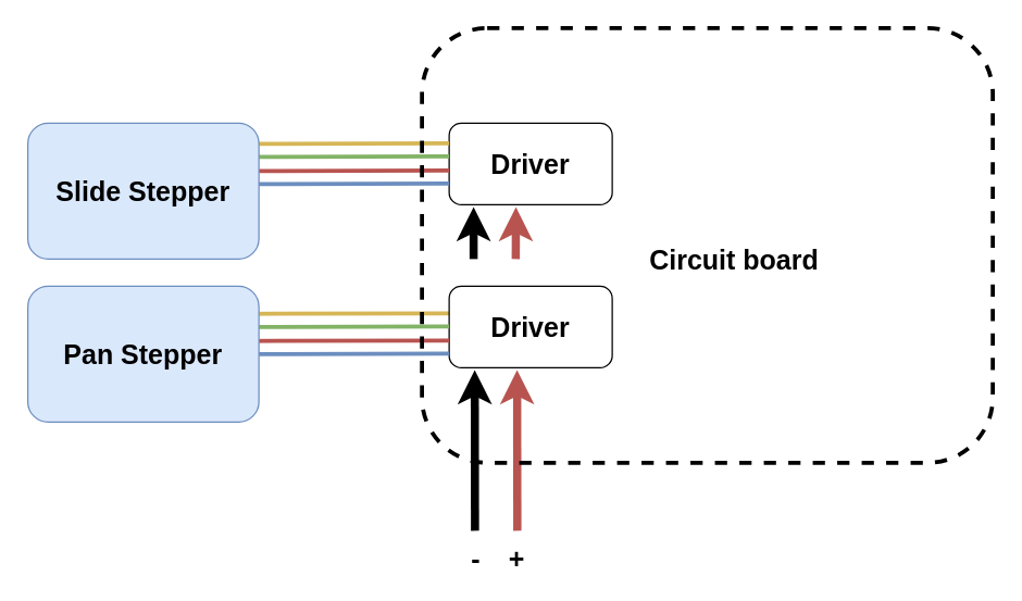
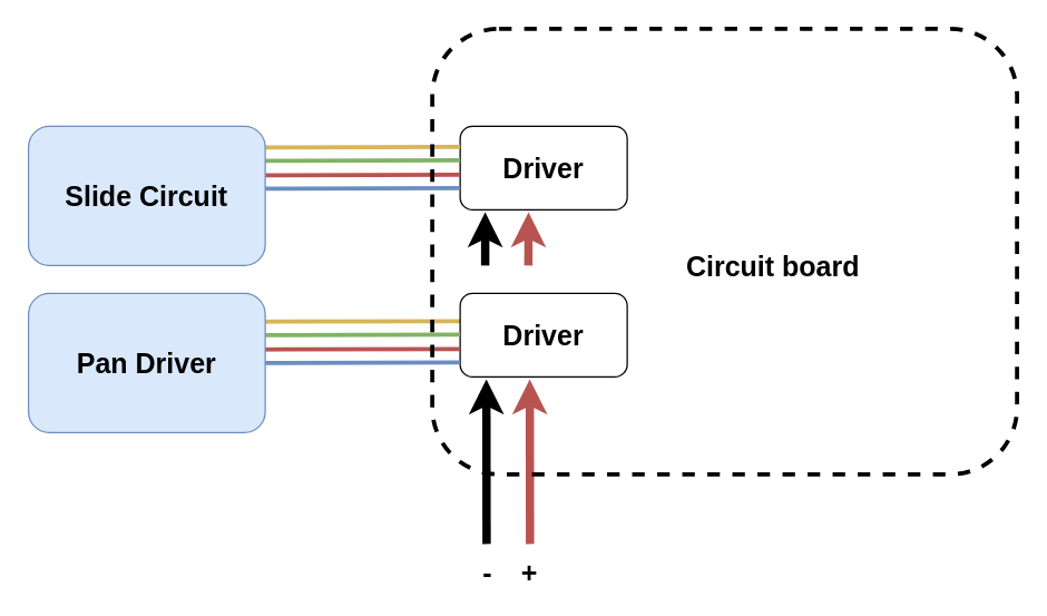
  <mxCell id="0" />
  <mxCell id="1" parent="0" />
  <mxCell id="2" value="" style="endArrow=none;html=1;strokeWidth=3;entryX=1;entryY=0.5;entryDx=0;entryDy=0;strokeColor=#d6b656;fillColor=#fff2cc;" edge="1" parent="1"><mxGeometry width="50" height="50" relative="1" as="geometry"><mxPoint x="330" y="230" as="sourcePoint" /><mxPoint x="175" y="230.35" as="targetPoint" /></mxGeometry></mxCell>
  <mxCell id="3" value="" style="endArrow=none;html=1;strokeWidth=6;targetPerimeterSpacing=13;endFill=0;startArrow=classic;startFill=1;exitX=0.157;exitY=1.028;exitDx=0;exitDy=0;exitPerimeter=0;" edge="1" parent="1" source="7"><mxGeometry width="50" height="50" relative="1" as="geometry"><mxPoint x="380" y="638" as="sourcePoint" /><mxPoint x="349" y="390" as="targetPoint" /></mxGeometry></mxCell>
  <mxCell id="4" value="&lt;b&gt;&lt;font style=&quot;font-size: 20px&quot;&gt;-&lt;/font&gt;&lt;/b&gt;" style="text;html=1;strokeColor=none;fillColor=none;align=center;verticalAlign=middle;whiteSpace=wrap;rounded=0;" vertex="1" parent="1"><mxGeometry x="280" y="400" width="140" height="20" as="geometry" /></mxCell>
  <mxCell id="5" value="&lt;b&gt;&lt;font style=&quot;font-size: 20px&quot;&gt;+&lt;/font&gt;&lt;/b&gt;" style="text;html=1;strokeColor=none;fillColor=none;align=center;verticalAlign=middle;whiteSpace=wrap;rounded=0;" vertex="1" parent="1"><mxGeometry x="310" y="400" width="140" height="20" as="geometry" /></mxCell>
- <mxCell id="6" value="&lt;b&gt;&lt;font style=&quot;font-size: 20px&quot;&gt;Circuit board&lt;/font&gt;&lt;/b&gt;" style="text;html=1;strokeColor=none;fillColor=none;align=center;verticalAlign=middle;whiteSpace=wrap;rounded=0;" vertex="1" parent="1"><mxGeometry x="470" y="180" width="140" height="20" as="geometry" /></mxCell>
+ <mxCell id="6" value="&lt;b&gt;&lt;font style=&quot;font-size: 20px&quot;&gt;Circuit board&lt;/font&gt;&lt;/b&gt;" style="text;html=1;strokeColor=none;fillColor=none;align=center;verticalAlign=middle;whiteSpace=wrap;rounded=0;" vertex="1" parent="1"><mxGeometry x="485" y="180" width="140" height="20" as="geometry" /></mxCell>
  <mxCell id="7" value="" style="rounded=1;whiteSpace=wrap;html=1;" vertex="1" parent="1"><mxGeometry x="330" y="210" width="120" height="60" as="geometry" /></mxCell>
  <mxCell id="8" value="&lt;b&gt;&lt;font style=&quot;font-size: 20px&quot;&gt;Driver&lt;/font&gt;&lt;/b&gt;" style="text;html=1;strokeColor=none;fillColor=none;align=center;verticalAlign=middle;whiteSpace=wrap;rounded=0;" vertex="1" parent="1"><mxGeometry x="320" y="230" width="140" height="20" as="geometry" /></mxCell>
  <mxCell id="9" value="" style="rounded=1;whiteSpace=wrap;html=1;" vertex="1" parent="1"><mxGeometry x="330" y="90" width="120" height="60" as="geometry" /></mxCell>
  <mxCell id="10" value="&lt;b&gt;&lt;font style=&quot;font-size: 20px&quot;&gt;Driver&lt;/font&gt;&lt;/b&gt;" style="text;html=1;strokeColor=none;fillColor=none;align=center;verticalAlign=middle;whiteSpace=wrap;rounded=0;" vertex="1" parent="1"><mxGeometry x="320" y="110" width="140" height="20" as="geometry" /></mxCell>
  <mxCell id="11" value="" style="endArrow=none;html=1;strokeWidth=3;entryX=1;entryY=0.5;entryDx=0;entryDy=0;strokeColor=#82b366;fillColor=#d5e8d4;" edge="1" parent="1"><mxGeometry width="50" height="50" relative="1" as="geometry"><mxPoint x="330" y="239.66" as="sourcePoint" /><mxPoint x="175" y="240.01" as="targetPoint" /></mxGeometry></mxCell>
  <mxCell id="12" value="" style="endArrow=none;html=1;strokeWidth=3;entryX=1;entryY=0.5;entryDx=0;entryDy=0;strokeColor=#b85450;fillColor=#f8cecc;" edge="1" parent="1"><mxGeometry width="50" height="50" relative="1" as="geometry"><mxPoint x="330" y="250" as="sourcePoint" /><mxPoint x="175" y="250.35" as="targetPoint" /></mxGeometry></mxCell>
  <mxCell id="13" value="" style="endArrow=none;html=1;strokeWidth=3;entryX=1;entryY=0.5;entryDx=0;entryDy=0;strokeColor=#6c8ebf;fillColor=#dae8fc;" edge="1" parent="1"><mxGeometry width="50" height="50" relative="1" as="geometry"><mxPoint x="330" y="259.66" as="sourcePoint" /><mxPoint x="175" y="260.01" as="targetPoint" /></mxGeometry></mxCell>
  <mxCell id="14" value="" style="rounded=1;whiteSpace=wrap;html=1;fillColor=#dae8fc;strokeColor=#6c8ebf;" vertex="1" parent="1"><mxGeometry x="20" y="210" width="170" height="100" as="geometry" /></mxCell>
- <mxCell id="15" value="&lt;b&gt;&lt;font style=&quot;font-size: 20px&quot;&gt;Pan Stepper&lt;/font&gt;&lt;/b&gt;" style="text;html=1;strokeColor=none;fillColor=none;align=center;verticalAlign=middle;whiteSpace=wrap;rounded=0;" vertex="1" parent="1"><mxGeometry x="35" y="250" width="140" height="20" as="geometry" /></mxCell>
+ <mxCell id="15" value="&lt;b&gt;&lt;font style=&quot;font-size: 20px&quot;&gt;Pan Driver&lt;/font&gt;&lt;/b&gt;" style="text;html=1;strokeColor=none;fillColor=none;align=center;verticalAlign=middle;whiteSpace=wrap;rounded=0;" vertex="1" parent="1"><mxGeometry x="35" y="250" width="140" height="20" as="geometry" /></mxCell>
  <mxCell id="16" value="" style="endArrow=none;html=1;strokeWidth=3;entryX=1;entryY=0.5;entryDx=0;entryDy=0;strokeColor=#d6b656;fillColor=#fff2cc;" edge="1" parent="1"><mxGeometry width="50" height="50" relative="1" as="geometry"><mxPoint x="330" y="104.83" as="sourcePoint" /><mxPoint x="175" y="105.18" as="targetPoint" /></mxGeometry></mxCell>
  <mxCell id="17" value="" style="endArrow=none;html=1;strokeWidth=3;entryX=1;entryY=0.5;entryDx=0;entryDy=0;strokeColor=#82b366;fillColor=#d5e8d4;" edge="1" parent="1"><mxGeometry width="50" height="50" relative="1" as="geometry"><mxPoint x="330" y="114.49" as="sourcePoint" /><mxPoint x="175" y="114.84" as="targetPoint" /></mxGeometry></mxCell>
  <mxCell id="18" value="" style="endArrow=none;html=1;strokeWidth=3;entryX=1;entryY=0.5;entryDx=0;entryDy=0;strokeColor=#b85450;fillColor=#f8cecc;" edge="1" parent="1"><mxGeometry width="50" height="50" relative="1" as="geometry"><mxPoint x="330" y="124.83" as="sourcePoint" /><mxPoint x="175" y="125.18" as="targetPoint" /></mxGeometry></mxCell>
  <mxCell id="19" value="" style="endArrow=none;html=1;strokeWidth=3;entryX=1;entryY=0.5;entryDx=0;entryDy=0;strokeColor=#6c8ebf;fillColor=#dae8fc;" edge="1" parent="1"><mxGeometry width="50" height="50" relative="1" as="geometry"><mxPoint x="330" y="134.49" as="sourcePoint" /><mxPoint x="175" y="134.84" as="targetPoint" /></mxGeometry></mxCell>
  <mxCell id="20" value="" style="rounded=1;whiteSpace=wrap;html=1;fillColor=#dae8fc;strokeColor=#6c8ebf;" vertex="1" parent="1"><mxGeometry x="20" y="90" width="170" height="100" as="geometry" /></mxCell>
- <mxCell id="21" value="&lt;b&gt;&lt;font style=&quot;font-size: 20px&quot;&gt;Slide Stepper&lt;/font&gt;&lt;/b&gt;" style="text;html=1;strokeColor=none;fillColor=none;align=center;verticalAlign=middle;whiteSpace=wrap;rounded=0;" vertex="1" parent="1"><mxGeometry x="35" y="130" width="140" height="20" as="geometry" /></mxCell>
+ <mxCell id="21" value="&lt;b&gt;&lt;font style=&quot;font-size: 20px&quot;&gt;Slide Circuit&lt;/font&gt;&lt;/b&gt;" style="text;html=1;strokeColor=none;fillColor=none;align=center;verticalAlign=middle;whiteSpace=wrap;rounded=0;" vertex="1" parent="1"><mxGeometry x="35" y="130" width="140" height="20" as="geometry" /></mxCell>
  <mxCell id="22" value="" style="endArrow=none;html=1;strokeWidth=6;targetPerimeterSpacing=13;endFill=0;startArrow=classic;startFill=1;exitX=0.157;exitY=1.028;exitDx=0;exitDy=0;exitPerimeter=0;fillColor=#f8cecc;strokeColor=#b85450;" edge="1" parent="1"><mxGeometry width="50" height="50" relative="1" as="geometry"><mxPoint x="380" y="271.68" as="sourcePoint" /><mxPoint x="380.16" y="390" as="targetPoint" /></mxGeometry></mxCell>
  <mxCell id="23" value="" style="endArrow=none;html=1;strokeWidth=6;targetPerimeterSpacing=13;endFill=0;startArrow=classic;startFill=1;exitX=0.157;exitY=1.028;exitDx=0;exitDy=0;exitPerimeter=0;" edge="1" parent="1"><mxGeometry width="50" height="50" relative="1" as="geometry"><mxPoint x="348" y="151.68" as="sourcePoint" /><mxPoint x="348" y="190" as="targetPoint" /></mxGeometry></mxCell>
  <mxCell id="24" value="" style="endArrow=none;html=1;strokeWidth=6;targetPerimeterSpacing=13;endFill=0;startArrow=classic;startFill=1;exitX=0.157;exitY=1.028;exitDx=0;exitDy=0;exitPerimeter=0;fillColor=#f8cecc;strokeColor=#b85450;" edge="1" parent="1"><mxGeometry width="50" height="50" relative="1" as="geometry"><mxPoint x="379.16" y="151.68" as="sourcePoint" /><mxPoint x="379" y="190" as="targetPoint" /></mxGeometry></mxCell>
  <mxCell id="25" value="" style="rounded=1;whiteSpace=wrap;html=1;fillColor=none;dashed=1;strokeWidth=3;" vertex="1" parent="1"><mxGeometry x="310" y="20" width="420" height="320" as="geometry" /></mxCell>
